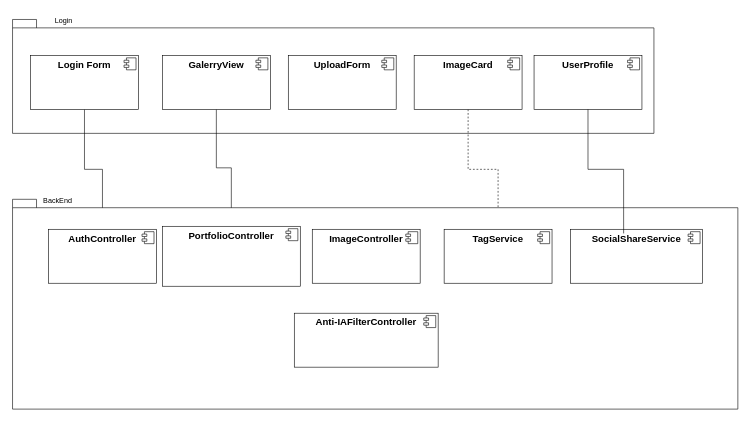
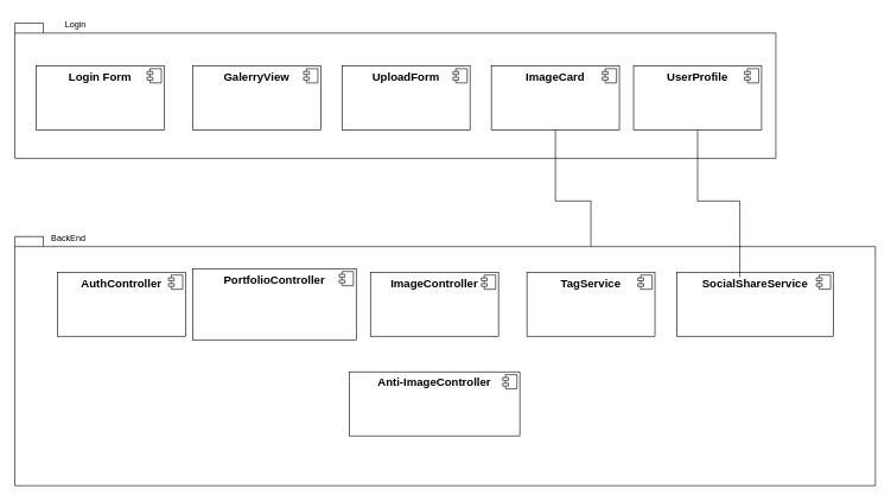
  <mxCell id="0" />
  <mxCell id="1" parent="0" />
  <mxCell id="2" value="" style="shape=folder;fontStyle=1;spacingTop=10;tabWidth=40;tabHeight=14;tabPosition=left;html=1;whiteSpace=wrap;" parent="1" vertex="1"><mxGeometry x="20" y="32" width="1070" height="190" as="geometry" /></mxCell>
- <mxCell id="3" style="edgeStyle=orthogonalEdgeStyle;rounded=0;orthogonalLoop=1;jettySize=auto;html=1;" parent="1" source="4" target="17" edge="1"><mxGeometry relative="1" as="geometry" /></mxCell>
  <mxCell id="4" value="&lt;p style=&quot;margin: 6px 0px 0px;&quot;&gt;&lt;b&gt;&lt;font style=&quot;font-size: 16px;&quot;&gt;Login Form&lt;/font&gt;&lt;/b&gt;&lt;/p&gt;" style="align=center;overflow=fill;html=1;dropTarget=0;whiteSpace=wrap;" parent="1" vertex="1"><mxGeometry x="50" y="92" width="180" height="90" as="geometry" /></mxCell>
  <mxCell id="5" value="" style="shape=component;jettyWidth=8;jettyHeight=4;" parent="4" vertex="1"><mxGeometry x="1" width="20" height="20" relative="1" as="geometry"><mxPoint x="-24" y="4" as="offset" /></mxGeometry></mxCell>
- <mxCell id="6" style="edgeStyle=orthogonalEdgeStyle;rounded=0;orthogonalLoop=1;jettySize=auto;html=1;" parent="1" source="7" target="19" edge="1"><mxGeometry relative="1" as="geometry" /></mxCell>
  <mxCell id="7" value="&lt;p style=&quot;margin: 6px 0px 0px;&quot;&gt;&lt;font style=&quot;font-size: 16px;&quot;&gt;&lt;b&gt;GalerryView&lt;/b&gt;&lt;/font&gt;&lt;/p&gt;" style="align=center;overflow=fill;html=1;dropTarget=0;whiteSpace=wrap;" parent="1" vertex="1"><mxGeometry x="270" y="92" width="180" height="90" as="geometry" /></mxCell>
  <mxCell id="8" value="" style="shape=component;jettyWidth=8;jettyHeight=4;" parent="7" vertex="1"><mxGeometry x="1" width="20" height="20" relative="1" as="geometry"><mxPoint x="-24" y="4" as="offset" /></mxGeometry></mxCell>
  <mxCell id="9" value="&lt;p style=&quot;margin:0px;margin-top:6px;text-align:center;&quot;&gt;&lt;font style=&quot;font-size: 16px;&quot;&gt;&lt;b&gt;UploadForm&lt;/b&gt;&lt;/font&gt;&lt;/p&gt;" style="align=left;overflow=fill;html=1;dropTarget=0;whiteSpace=wrap;" parent="1" vertex="1"><mxGeometry x="480" y="92" width="180" height="90" as="geometry" /></mxCell>
  <mxCell id="10" value="" style="shape=component;jettyWidth=8;jettyHeight=4;" parent="9" vertex="1"><mxGeometry x="1" width="20" height="20" relative="1" as="geometry"><mxPoint x="-24" y="4" as="offset" /></mxGeometry></mxCell>
  <mxCell id="11" value="&lt;p style=&quot;margin: 6px 0px 0px;&quot;&gt;&lt;b&gt;&lt;font style=&quot;font-size: 16px;&quot;&gt;UserProfile&lt;/font&gt;&lt;/b&gt;&lt;/p&gt;" style="align=center;overflow=fill;html=1;dropTarget=0;whiteSpace=wrap;" parent="1" vertex="1"><mxGeometry x="890" y="92" width="180" height="90" as="geometry" /></mxCell>
  <mxCell id="12" value="" style="shape=component;jettyWidth=8;jettyHeight=4;" parent="11" vertex="1"><mxGeometry x="1" width="20" height="20" relative="1" as="geometry"><mxPoint x="-24" y="4" as="offset" /></mxGeometry></mxCell>
- <mxCell id="13" style="edgeStyle=orthogonalEdgeStyle;rounded=0;orthogonalLoop=1;jettySize=auto;html=1;dashed=1;" parent="1" source="14" target="23" edge="1"><mxGeometry relative="1" as="geometry" /></mxCell>
+ <mxCell id="13" style="edgeStyle=orthogonalEdgeStyle;rounded=0;orthogonalLoop=1;jettySize=auto;html=1;" parent="1" source="14" target="23" edge="1"><mxGeometry relative="1" as="geometry" /></mxCell>
  <mxCell id="14" value="&lt;p style=&quot;margin: 6px 0px 0px;&quot;&gt;&lt;font style=&quot;font-size: 16px;&quot;&gt;&lt;b&gt;ImageCard&lt;/b&gt;&lt;/font&gt;&lt;/p&gt;" style="align=center;overflow=fill;html=1;dropTarget=0;whiteSpace=wrap;" parent="1" vertex="1"><mxGeometry x="690" y="92" width="180" height="90" as="geometry" /></mxCell>
  <mxCell id="15" value="" style="shape=component;jettyWidth=8;jettyHeight=4;" parent="14" vertex="1"><mxGeometry x="1" width="20" height="20" relative="1" as="geometry"><mxPoint x="-24" y="4" as="offset" /></mxGeometry></mxCell>
  <mxCell id="16" value="" style="shape=folder;fontStyle=1;spacingTop=10;tabWidth=40;tabHeight=14;tabPosition=left;html=1;whiteSpace=wrap;" parent="1" vertex="1"><mxGeometry x="20" y="332" width="1210" height="350" as="geometry" /></mxCell>
  <mxCell id="17" value="&lt;p style=&quot;margin: 6px 0px 0px;&quot;&gt;&lt;font style=&quot;font-size: 16px;&quot;&gt;&lt;b style=&quot;&quot;&gt;AuthController&lt;/b&gt;&lt;/font&gt;&lt;/p&gt;" style="align=center;overflow=fill;html=1;dropTarget=0;whiteSpace=wrap;" parent="1" vertex="1"><mxGeometry x="80" y="382" width="180" height="90" as="geometry" /></mxCell>
  <mxCell id="18" value="" style="shape=component;jettyWidth=8;jettyHeight=4;" parent="17" vertex="1"><mxGeometry x="1" width="20" height="20" relative="1" as="geometry"><mxPoint x="-24" y="4" as="offset" /></mxGeometry></mxCell>
  <mxCell id="19" value="&lt;p style=&quot;margin:0px;margin-top:6px;text-align:center;&quot;&gt;&lt;b&gt;&lt;font style=&quot;font-size: 16px;&quot;&gt;PortfolioController&lt;/font&gt;&lt;/b&gt;&lt;/p&gt;" style="align=left;overflow=fill;html=1;dropTarget=0;whiteSpace=wrap;" parent="1" vertex="1"><mxGeometry x="270" y="377" width="230" height="100" as="geometry" /></mxCell>
  <mxCell id="20" value="" style="shape=component;jettyWidth=8;jettyHeight=4;" parent="19" vertex="1"><mxGeometry x="1" width="20" height="20" relative="1" as="geometry"><mxPoint x="-24" y="4" as="offset" /></mxGeometry></mxCell>
  <mxCell id="21" value="&lt;p style=&quot;margin: 6px 0px 0px;&quot;&gt;&lt;b&gt;&lt;font style=&quot;font-size: 16px;&quot;&gt;ImageController&lt;/font&gt;&lt;/b&gt;&lt;/p&gt;" style="align=center;overflow=fill;html=1;dropTarget=0;whiteSpace=wrap;" parent="1" vertex="1"><mxGeometry x="520" y="382" width="180" height="90" as="geometry" /></mxCell>
  <mxCell id="22" value="" style="shape=component;jettyWidth=8;jettyHeight=4;" parent="21" vertex="1"><mxGeometry x="1" width="20" height="20" relative="1" as="geometry"><mxPoint x="-24" y="4" as="offset" /></mxGeometry></mxCell>
  <mxCell id="23" value="&lt;p style=&quot;margin: 6px 0px 0px;&quot;&gt;&lt;b&gt;&lt;font style=&quot;font-size: 16px;&quot;&gt;TagService&lt;/font&gt;&lt;/b&gt;&lt;/p&gt;" style="align=center;overflow=fill;html=1;dropTarget=0;whiteSpace=wrap;" parent="1" vertex="1"><mxGeometry x="740" y="382" width="180" height="90" as="geometry" /></mxCell>
  <mxCell id="24" value="" style="shape=component;jettyWidth=8;jettyHeight=4;" parent="23" vertex="1"><mxGeometry x="1" width="20" height="20" relative="1" as="geometry"><mxPoint x="-24" y="4" as="offset" /></mxGeometry></mxCell>
  <mxCell id="25" value="&lt;p style=&quot;margin: 6px 0px 0px;&quot;&gt;&lt;font style=&quot;font-size: 16px;&quot;&gt;&lt;b&gt;SocialShareService&lt;/b&gt;&lt;/font&gt;&lt;/p&gt;" style="align=center;overflow=fill;html=1;dropTarget=0;whiteSpace=wrap;" parent="1" vertex="1"><mxGeometry x="951" y="382" width="220" height="90" as="geometry" /></mxCell>
  <mxCell id="26" value="" style="shape=component;jettyWidth=8;jettyHeight=4;" parent="25" vertex="1"><mxGeometry x="1" width="20" height="20" relative="1" as="geometry"><mxPoint x="-24" y="4" as="offset" /></mxGeometry></mxCell>
- <mxCell id="27" value="&lt;p style=&quot;margin:0px;margin-top:6px;text-align:center;&quot;&gt;&lt;font style=&quot;font-size: 16px;&quot;&gt;&lt;b&gt;Anti-IAFilterController&lt;/b&gt;&lt;/font&gt;&lt;/p&gt;" style="align=left;overflow=fill;html=1;dropTarget=0;whiteSpace=wrap;" parent="1" vertex="1"><mxGeometry x="490" y="522" width="240" height="90" as="geometry" /></mxCell>
+ <mxCell id="27" value="&lt;p style=&quot;margin:0px;margin-top:6px;text-align:center;&quot;&gt;&lt;font style=&quot;font-size: 16px;&quot;&gt;&lt;b&gt;Anti-ImageController&lt;/b&gt;&lt;/font&gt;&lt;/p&gt;" style="align=left;overflow=fill;html=1;dropTarget=0;whiteSpace=wrap;" parent="1" vertex="1"><mxGeometry x="490" y="522" width="240" height="90" as="geometry" /></mxCell>
  <mxCell id="28" value="" style="shape=component;jettyWidth=8;jettyHeight=4;" parent="27" vertex="1"><mxGeometry x="1" width="20" height="20" relative="1" as="geometry"><mxPoint x="-24" y="4" as="offset" /></mxGeometry></mxCell>
  <mxCell id="29" value="Login" style="text;html=1;align=center;verticalAlign=middle;resizable=0;points=[];autosize=1;strokeColor=none;fillColor=none;" parent="1" vertex="1"><mxGeometry x="70" y="20" width="70" height="30" as="geometry" /></mxCell>
  <mxCell id="30" value="BackEnd" style="text;html=1;align=center;verticalAlign=middle;resizable=0;points=[];autosize=1;strokeColor=none;fillColor=none;" parent="1" vertex="1"><mxGeometry x="60" y="320" width="70" height="30" as="geometry" /></mxCell>
  <mxCell id="31" style="edgeStyle=orthogonalEdgeStyle;rounded=0;orthogonalLoop=1;jettySize=auto;html=1;entryX=0.402;entryY=0.077;entryDx=0;entryDy=0;entryPerimeter=0;endArrow=none;" parent="1" source="11" target="25" edge="1"><mxGeometry relative="1" as="geometry" /></mxCell>
